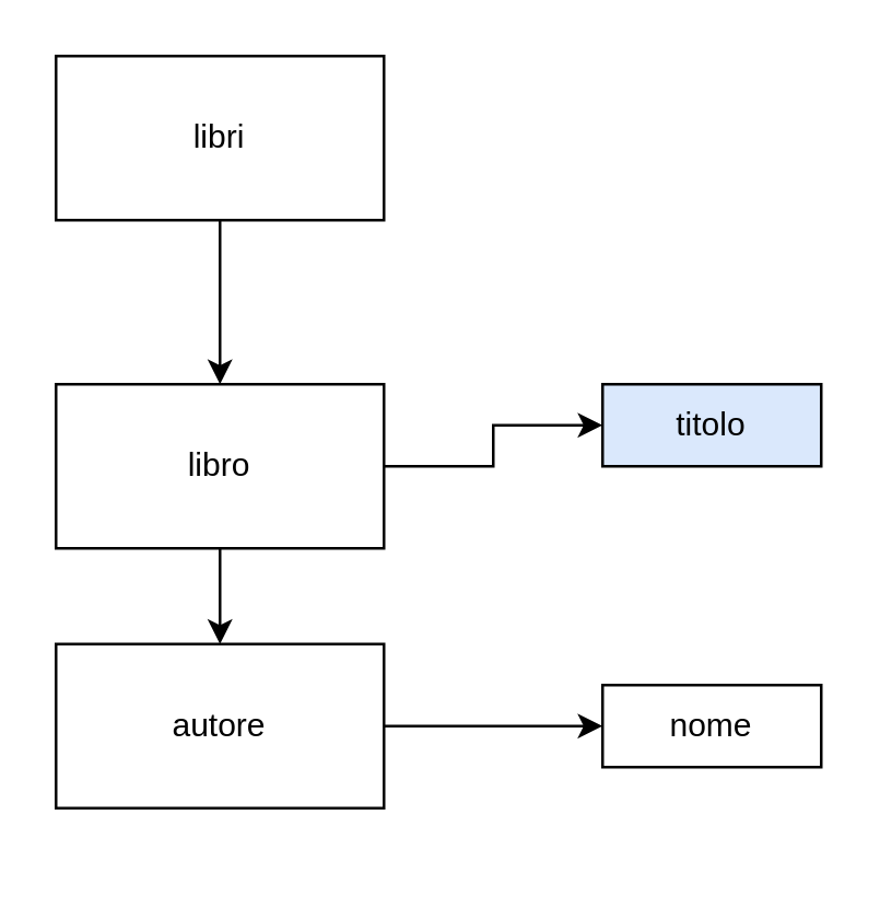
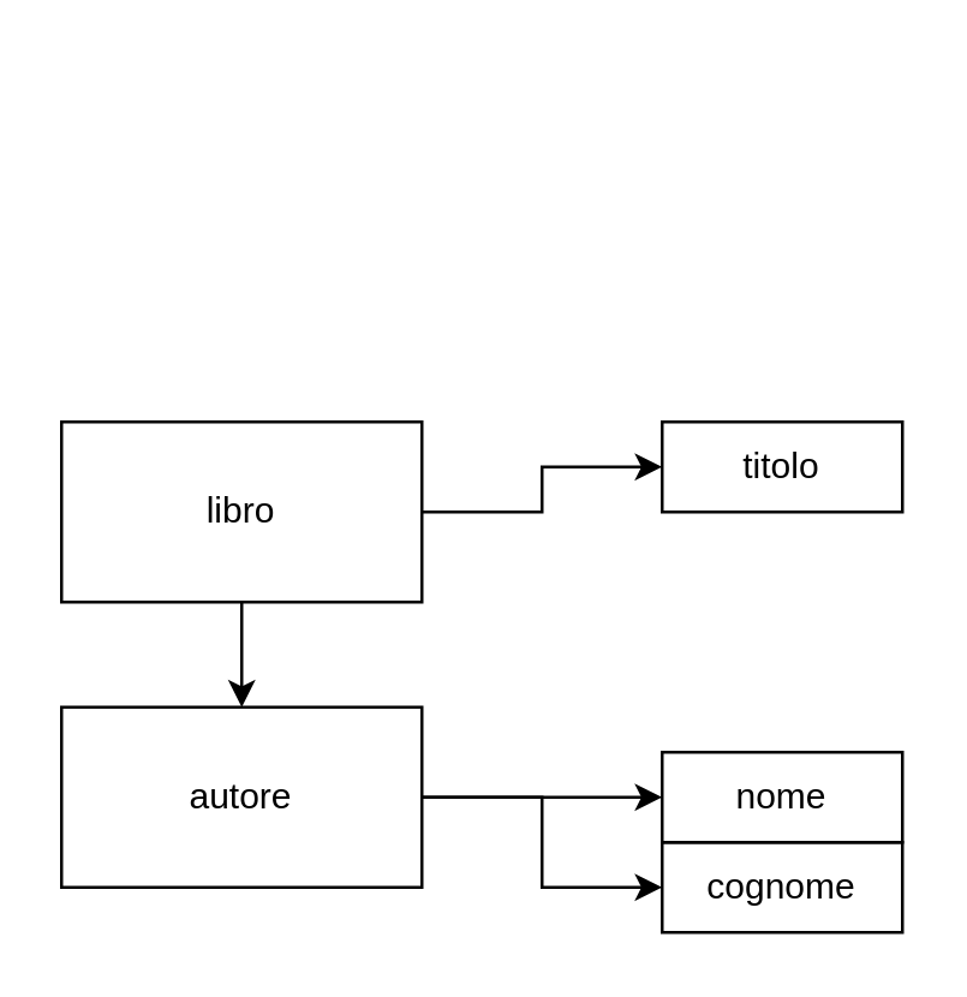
  <mxCell id="0" />
  <mxCell id="1" parent="0" />
- <mxCell id="2" value="" style="edgeStyle=orthogonalEdgeStyle;rounded=0;orthogonalLoop=1;jettySize=auto;html=1;" edge="1" parent="1" source="3" target="6"><mxGeometry relative="1" as="geometry" /></mxCell>
- <mxCell id="3" value="libri" style="rounded=0;whiteSpace=wrap;html=1;" vertex="1" parent="1"><mxGeometry x="20" y="20" width="120" height="60" as="geometry" /></mxCell>
  <mxCell id="4" value="" style="edgeStyle=orthogonalEdgeStyle;rounded=0;orthogonalLoop=1;jettySize=auto;html=1;" edge="1" parent="1" source="6" target="10"><mxGeometry relative="1" as="geometry" /></mxCell>
  <mxCell id="5" style="edgeStyle=orthogonalEdgeStyle;rounded=0;orthogonalLoop=1;jettySize=auto;html=1;exitX=1;exitY=0.5;exitDx=0;exitDy=0;entryX=0;entryY=0.5;entryDx=0;entryDy=0;" edge="1" parent="1" source="6" target="7"><mxGeometry relative="1" as="geometry" /></mxCell>
  <mxCell id="6" value="libro" style="rounded=0;whiteSpace=wrap;html=1;" vertex="1" parent="1"><mxGeometry x="20" y="140" width="120" height="60" as="geometry" /></mxCell>
- <mxCell id="7" value="titolo" style="rounded=0;whiteSpace=wrap;html=1;fillColor=#dae8fc;" vertex="1" parent="1"><mxGeometry x="220" y="140" width="80" height="30" as="geometry" /></mxCell>
+ <mxCell id="7" value="titolo" style="rounded=0;whiteSpace=wrap;html=1;" vertex="1" parent="1"><mxGeometry x="220" y="140" width="80" height="30" as="geometry" /></mxCell>
  <mxCell id="8" value="" style="edgeStyle=orthogonalEdgeStyle;rounded=0;orthogonalLoop=1;jettySize=auto;html=1;" edge="1" parent="1" source="10" target="12"><mxGeometry relative="1" as="geometry" /></mxCell>
+ <mxCell id="9" style="edgeStyle=orthogonalEdgeStyle;rounded=0;orthogonalLoop=1;jettySize=auto;html=1;exitX=1;exitY=0.5;exitDx=0;exitDy=0;entryX=0;entryY=0.5;entryDx=0;entryDy=0;" edge="1" parent="1" source="10" target="11"><mxGeometry relative="1" as="geometry" /></mxCell>
  <mxCell id="10" value="autore" style="whiteSpace=wrap;html=1;" vertex="1" parent="1"><mxGeometry x="20" y="235" width="120" height="60" as="geometry" /></mxCell>
+ <mxCell id="11" value="cognome" style="rounded=0;whiteSpace=wrap;html=1;" vertex="1" parent="1"><mxGeometry x="220" y="280" width="80" height="30" as="geometry" /></mxCell>
  <mxCell id="12" value="nome" style="rounded=0;whiteSpace=wrap;html=1;" vertex="1" parent="1"><mxGeometry x="220" y="250" width="80" height="30" as="geometry" /></mxCell>
